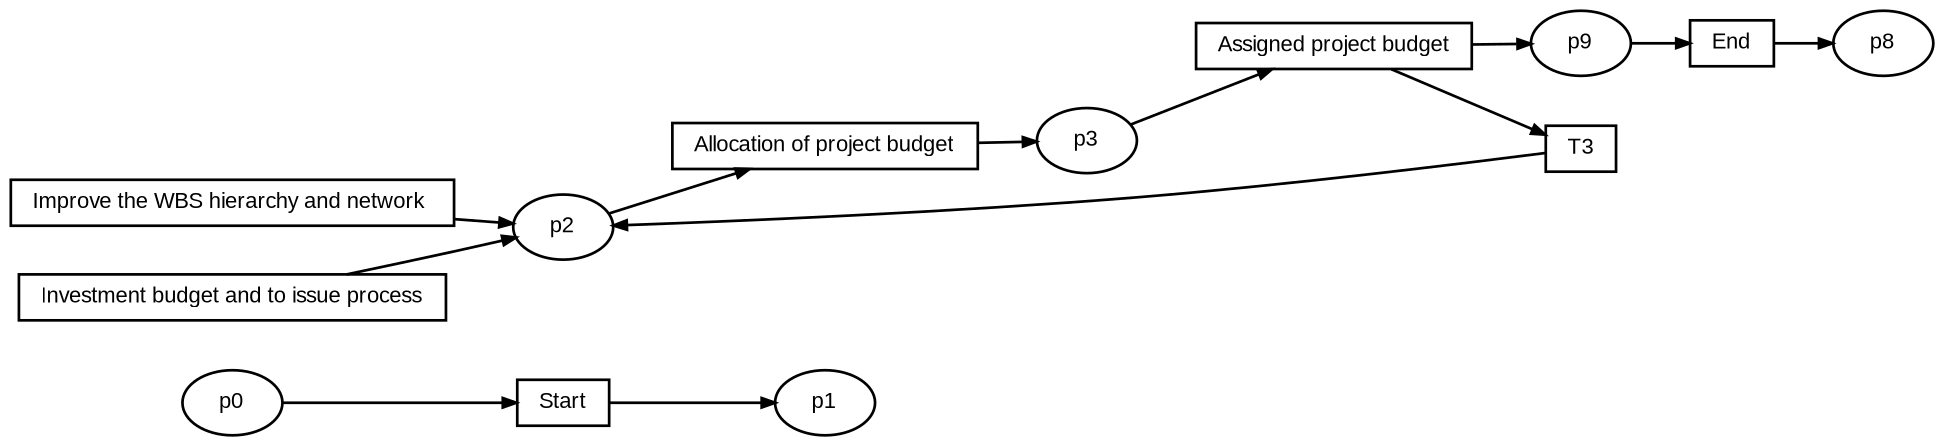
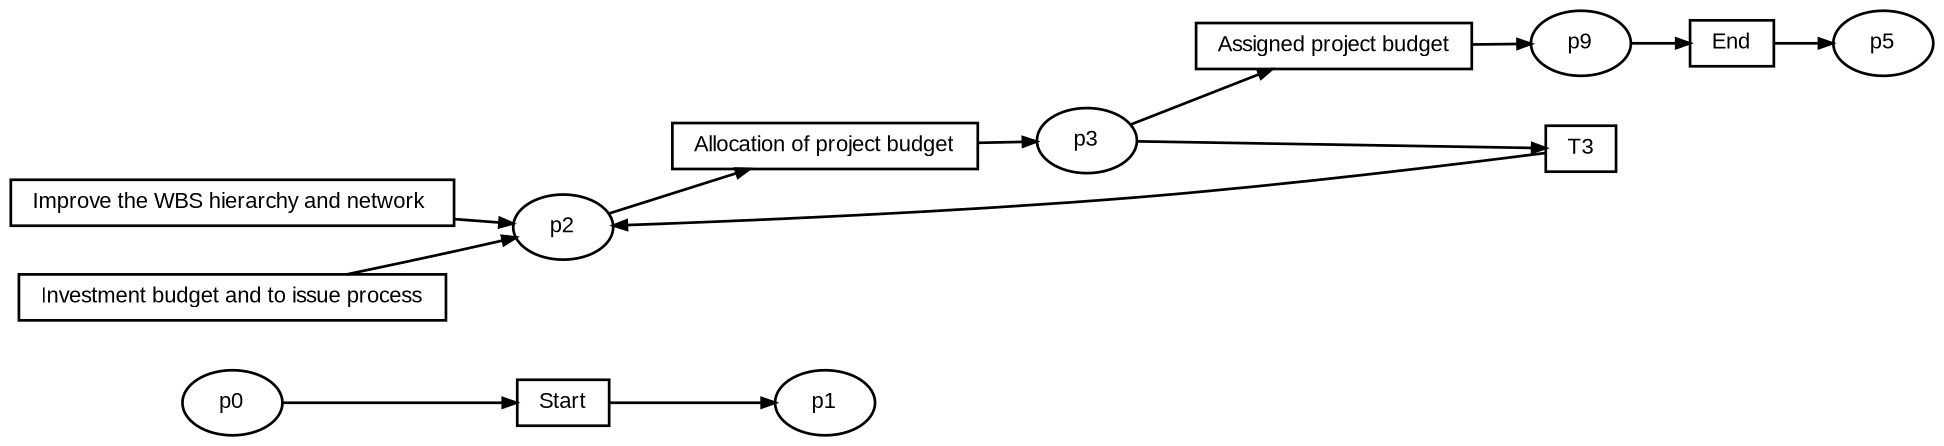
  digraph {
    fontname=Arial
    fontsize=8
    rankdir=LR
    ranksep=.3
    remincross=true
    node [fontname=Arial fontsize=8 shape=box]
    edge [arrowsize=0.5]
    n1 [height=.2 label=Start width=.2]
    n2 [height=.2 label=p1 shape=oval width=.2]
    n3 [height=.2 label="Improve the WBS hierarchy and network " width=.2]
    n4 [height=.2 label=p2 shape=oval width=.2]
    n5 [height=.2 label="Allocation of project budget" width=.2]
    n6 [height=.2 label=p3 shape=oval width=.2]
    n7 [height=.2 label=T3 width=.2]
    n8 [height=.2 label="Assigned project budget" width=.2]
    n9 [height=.2 label=p9 shape=oval width=.2]
    n10 [height=.2 label=End width=.2]
-   n11 [height=.2 label=p8 shape=oval width=.2]
+   n11 [height=.2 label=p5 shape=oval width=.2]
    n12 [height=.2 label="Investment budget and to issue process" width=.2]
    n13 [height=.2 label=p0 shape=oval width=.2]
    n1 -> n2
    n3 -> n4
    n4 -> n5
    n5 -> n6
-   n8 -> n7
+   n6 -> n7
    n6 -> n8
    n7 -> n4
    n8 -> n9
    n9 -> n10
    n10 -> n11
    n12 -> n4
    n13 -> n1
  }
